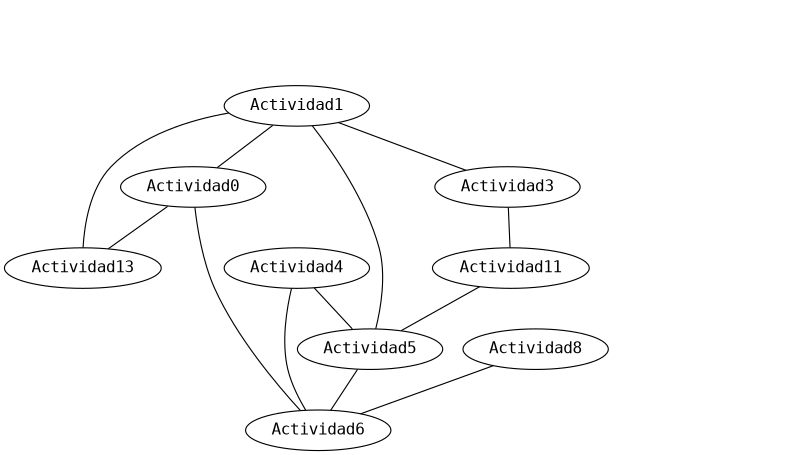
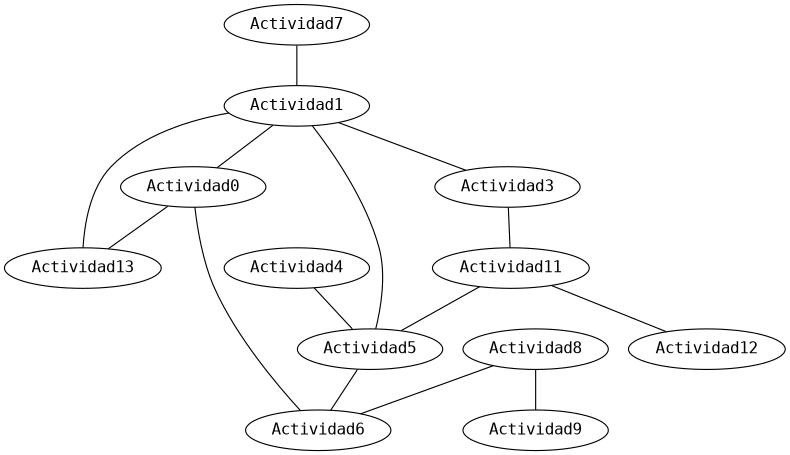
  strict graph {
    fontname="DejaVu Sans Mono"
    node [fontname="DejaVu Sans Mono" style=solid]
    edge [fontname="DejaVu Sans Mono" style=solid]
    n1 [label=Actividad1]
    n2 [label=Actividad0]
    n3 [label=Actividad13]
    n4 [label=Actividad3]
    n5 [label=Actividad5]
    n6 [label=Actividad6]
    n7 [label=Actividad11]
+   n8 [label=Actividad12]
    n9 [label=Actividad8]
+   n10 [label=Actividad9]
    n11 [label=Actividad4]
+   n12 [label=Actividad7]
    n1 -- n2
    n1 -- n3
    n1 -- n4
    n1 -- n5
    n2 -- n3
    n2 -- n6
    n4 -- n7
    n5 -- n6
    n7 -- n5
+   n7 -- n8
    n9 -- n6
+   n9 -- n10
    n11 -- n5
-   n11 -- n6
+   n12 -- n1
  }
